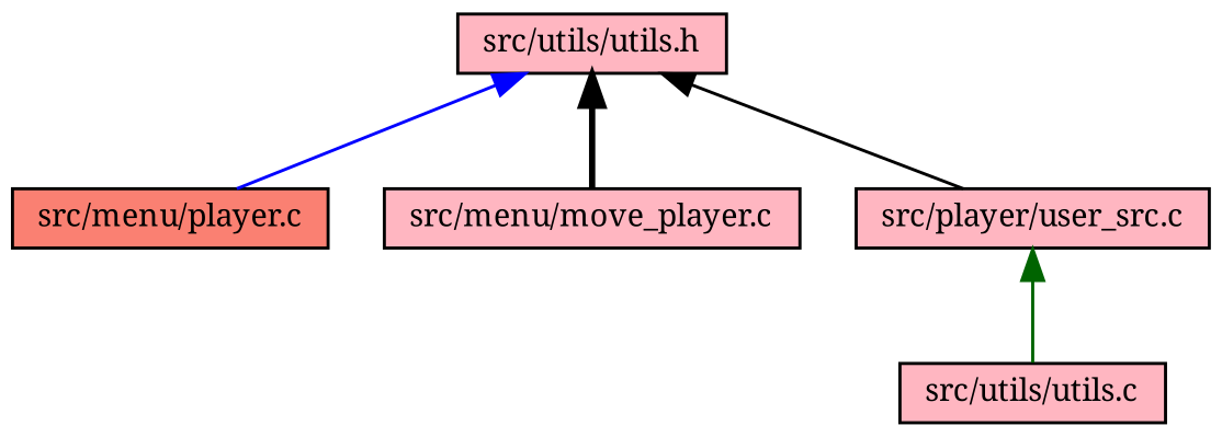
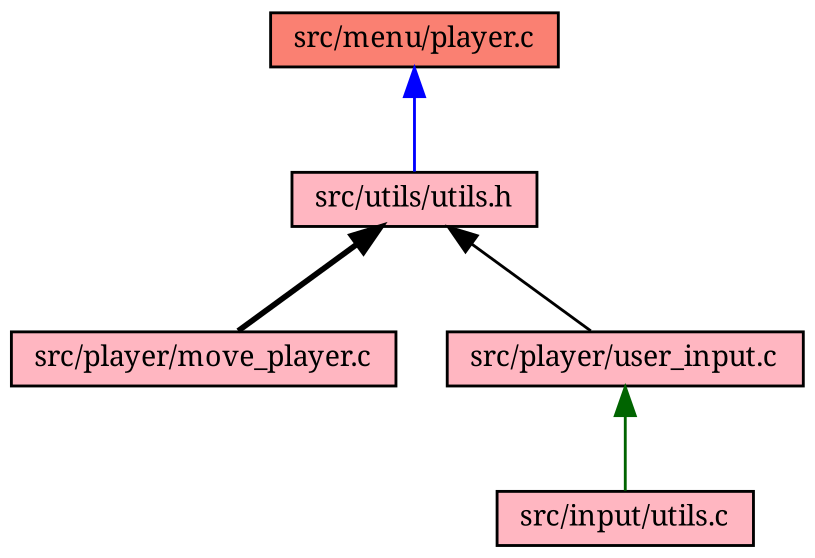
  digraph {
    fontname="Noto Serif"
    node [color=black fillcolor=lightpink fontname="Noto Serif" fontsize=10 shape=record style=filled]
    edge [color=black dir=back fontname="Noto Serif" fontsize=10 labelfontname=Helvetica labelfontsize=10 style=solid]
    n1 [fontcolor=black height=0.2 label="src/utils/utils.h" width=0.4]
    n2 [fillcolor=salmon height=0.2 label="src/menu/player.c" width=0.4]
-   n3 [height=0.2 label="src/menu/move_player.c" width=0.4]
-   n4 [height=0.2 label="src/player/user_src.c" width=0.4]
-   n5 [height=0.2 label="src/utils/utils.c" width=0.4]
-   n1 -> n2 [color=blue]
+   n3 [height=0.2 label="src/player/move_player.c" width=0.4]
+   n4 [height=0.2 label="src/player/user_input.c" width=0.4]
+   n5 [height=0.2 label="src/input/utils.c" width=0.4]
+   n2 -> n1 [color=blue]
    n1 -> n3 [style=bold]
    n1 -> n4
    n4 -> n5 [color=darkgreen]
  }
